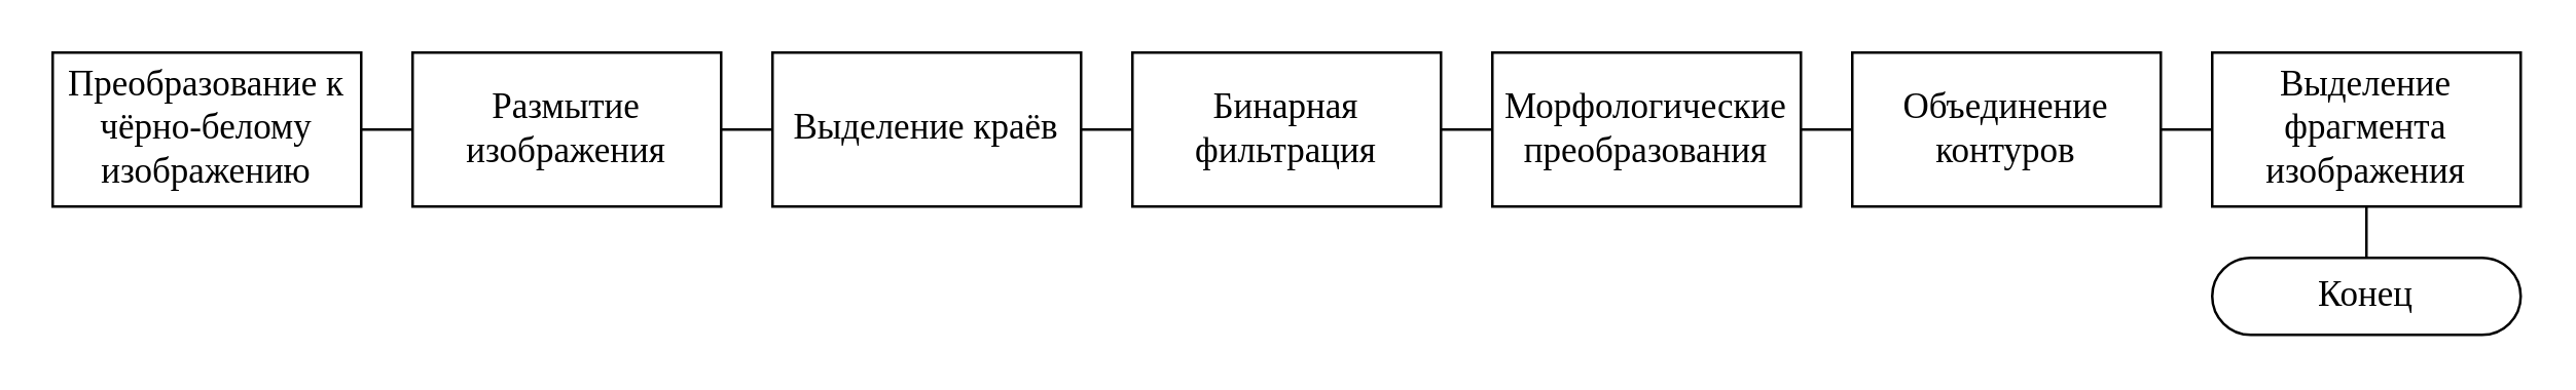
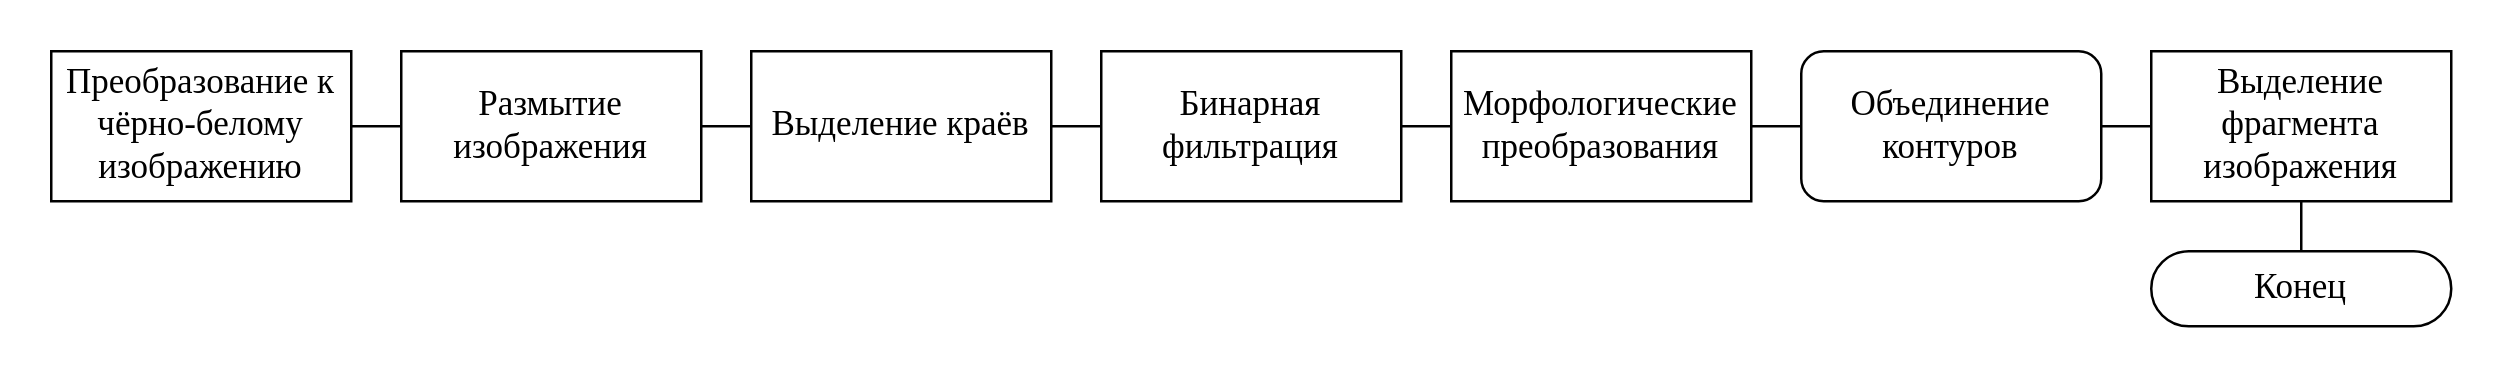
  <mxCell id="0" />
  <mxCell id="1" parent="0" />
  <mxCell id="2" style="edgeStyle=orthogonalEdgeStyle;rounded=0;orthogonalLoop=1;jettySize=auto;html=1;entryX=0;entryY=0.5;entryDx=0;entryDy=0;endArrow=none;startFill=0;" edge="1" parent="1" source="3" target="5"><mxGeometry relative="1" as="geometry" /></mxCell>
  <mxCell id="3" value="&lt;font style=&quot;font-size: 14px;&quot; face=&quot;Times New Roman&quot;&gt;Преобразование к чёрно-белому изображению&lt;/font&gt;" style="rounded=0;whiteSpace=wrap;html=1;" parent="1" vertex="1"><mxGeometry x="20" y="20" width="120" height="60" as="geometry" /></mxCell>
  <mxCell id="4" style="edgeStyle=orthogonalEdgeStyle;rounded=0;orthogonalLoop=1;jettySize=auto;html=1;entryX=0;entryY=0.5;entryDx=0;entryDy=0;endArrow=none;startFill=0;" edge="1" parent="1" source="5" target="7"><mxGeometry relative="1" as="geometry" /></mxCell>
  <mxCell id="5" value="&lt;font face=&quot;Times New Roman&quot;&gt;&lt;span style=&quot;font-size: 14px;&quot;&gt;Размытие изображения&lt;/span&gt;&lt;/font&gt;" style="rounded=0;whiteSpace=wrap;html=1;" parent="1" vertex="1"><mxGeometry x="160" y="20" width="120" height="60" as="geometry" /></mxCell>
  <mxCell id="6" style="edgeStyle=orthogonalEdgeStyle;rounded=0;orthogonalLoop=1;jettySize=auto;html=1;entryX=0;entryY=0.5;entryDx=0;entryDy=0;endArrow=none;startFill=0;" edge="1" parent="1" source="7" target="9"><mxGeometry relative="1" as="geometry" /></mxCell>
  <mxCell id="7" value="&lt;font face=&quot;Times New Roman&quot;&gt;&lt;span style=&quot;font-size: 14px;&quot;&gt;Выделение краёв&lt;/span&gt;&lt;/font&gt;" style="rounded=0;whiteSpace=wrap;html=1;" parent="1" vertex="1"><mxGeometry x="300" y="20" width="120" height="60" as="geometry" /></mxCell>
  <mxCell id="8" style="edgeStyle=orthogonalEdgeStyle;rounded=0;orthogonalLoop=1;jettySize=auto;html=1;entryX=0;entryY=0.5;entryDx=0;entryDy=0;endArrow=none;startFill=0;" edge="1" parent="1" source="9" target="11"><mxGeometry relative="1" as="geometry" /></mxCell>
  <mxCell id="9" value="&lt;font face=&quot;Times New Roman&quot;&gt;&lt;span style=&quot;font-size: 14px;&quot;&gt;Бинарная фильтрация&lt;/span&gt;&lt;/font&gt;" style="rounded=0;whiteSpace=wrap;html=1;" parent="1" vertex="1"><mxGeometry x="440" y="20" width="120" height="60" as="geometry" /></mxCell>
  <mxCell id="10" style="edgeStyle=orthogonalEdgeStyle;rounded=0;orthogonalLoop=1;jettySize=auto;html=1;entryX=0;entryY=0.5;entryDx=0;entryDy=0;endArrow=none;startFill=0;" edge="1" parent="1" source="11" target="13"><mxGeometry relative="1" as="geometry" /></mxCell>
  <mxCell id="11" value="&lt;font face=&quot;Times New Roman&quot;&gt;&lt;span style=&quot;font-size: 14px;&quot;&gt;Морфологические преобразования&lt;/span&gt;&lt;/font&gt;" style="rounded=0;whiteSpace=wrap;html=1;" parent="1" vertex="1"><mxGeometry x="580" y="20" width="120" height="60" as="geometry" /></mxCell>
  <mxCell id="12" style="edgeStyle=orthogonalEdgeStyle;rounded=0;orthogonalLoop=1;jettySize=auto;html=1;entryX=0;entryY=0.5;entryDx=0;entryDy=0;endArrow=none;startFill=0;" edge="1" parent="1" source="13" target="15"><mxGeometry relative="1" as="geometry" /></mxCell>
- <mxCell id="13" value="&lt;font face=&quot;Times New Roman&quot;&gt;&lt;span style=&quot;font-size: 14px;&quot;&gt;Объединение контуров&lt;/span&gt;&lt;/font&gt;" style="rounded=0;whiteSpace=wrap;html=1;" parent="1" vertex="1"><mxGeometry x="720" y="20" width="120" height="60" as="geometry" /></mxCell>
+ <mxCell id="13" value="&lt;font face=&quot;Times New Roman&quot;&gt;&lt;span style=&quot;font-size: 14px;&quot;&gt;Объединение контуров&lt;/span&gt;&lt;/font&gt;" style="whiteSpace=wrap;html=1;rounded=1;" parent="1" vertex="1"><mxGeometry x="720" y="20" width="120" height="60" as="geometry" /></mxCell>
  <mxCell id="14" style="edgeStyle=orthogonalEdgeStyle;rounded=0;orthogonalLoop=1;jettySize=auto;html=1;entryX=0.5;entryY=0;entryDx=0;entryDy=0;endArrow=none;startFill=0;" edge="1" parent="1" source="15" target="16"><mxGeometry relative="1" as="geometry" /></mxCell>
  <mxCell id="15" value="&lt;font face=&quot;Times New Roman&quot; style=&quot;font-size: 14px;&quot;&gt;Выделение фрагмента изображения&lt;/font&gt;" style="rounded=0;whiteSpace=wrap;html=1;" parent="1" vertex="1"><mxGeometry x="860" y="20" width="120" height="60" as="geometry" /></mxCell>
  <mxCell id="16" value="&lt;font face=&quot;Times New Roman&quot;&gt;&lt;span style=&quot;font-size: 14px;&quot;&gt;Конец&lt;/span&gt;&lt;/font&gt;" style="rounded=1;whiteSpace=wrap;html=1;arcSize=50;" parent="1" vertex="1"><mxGeometry x="860" y="100" width="120" height="30" as="geometry" /></mxCell>
